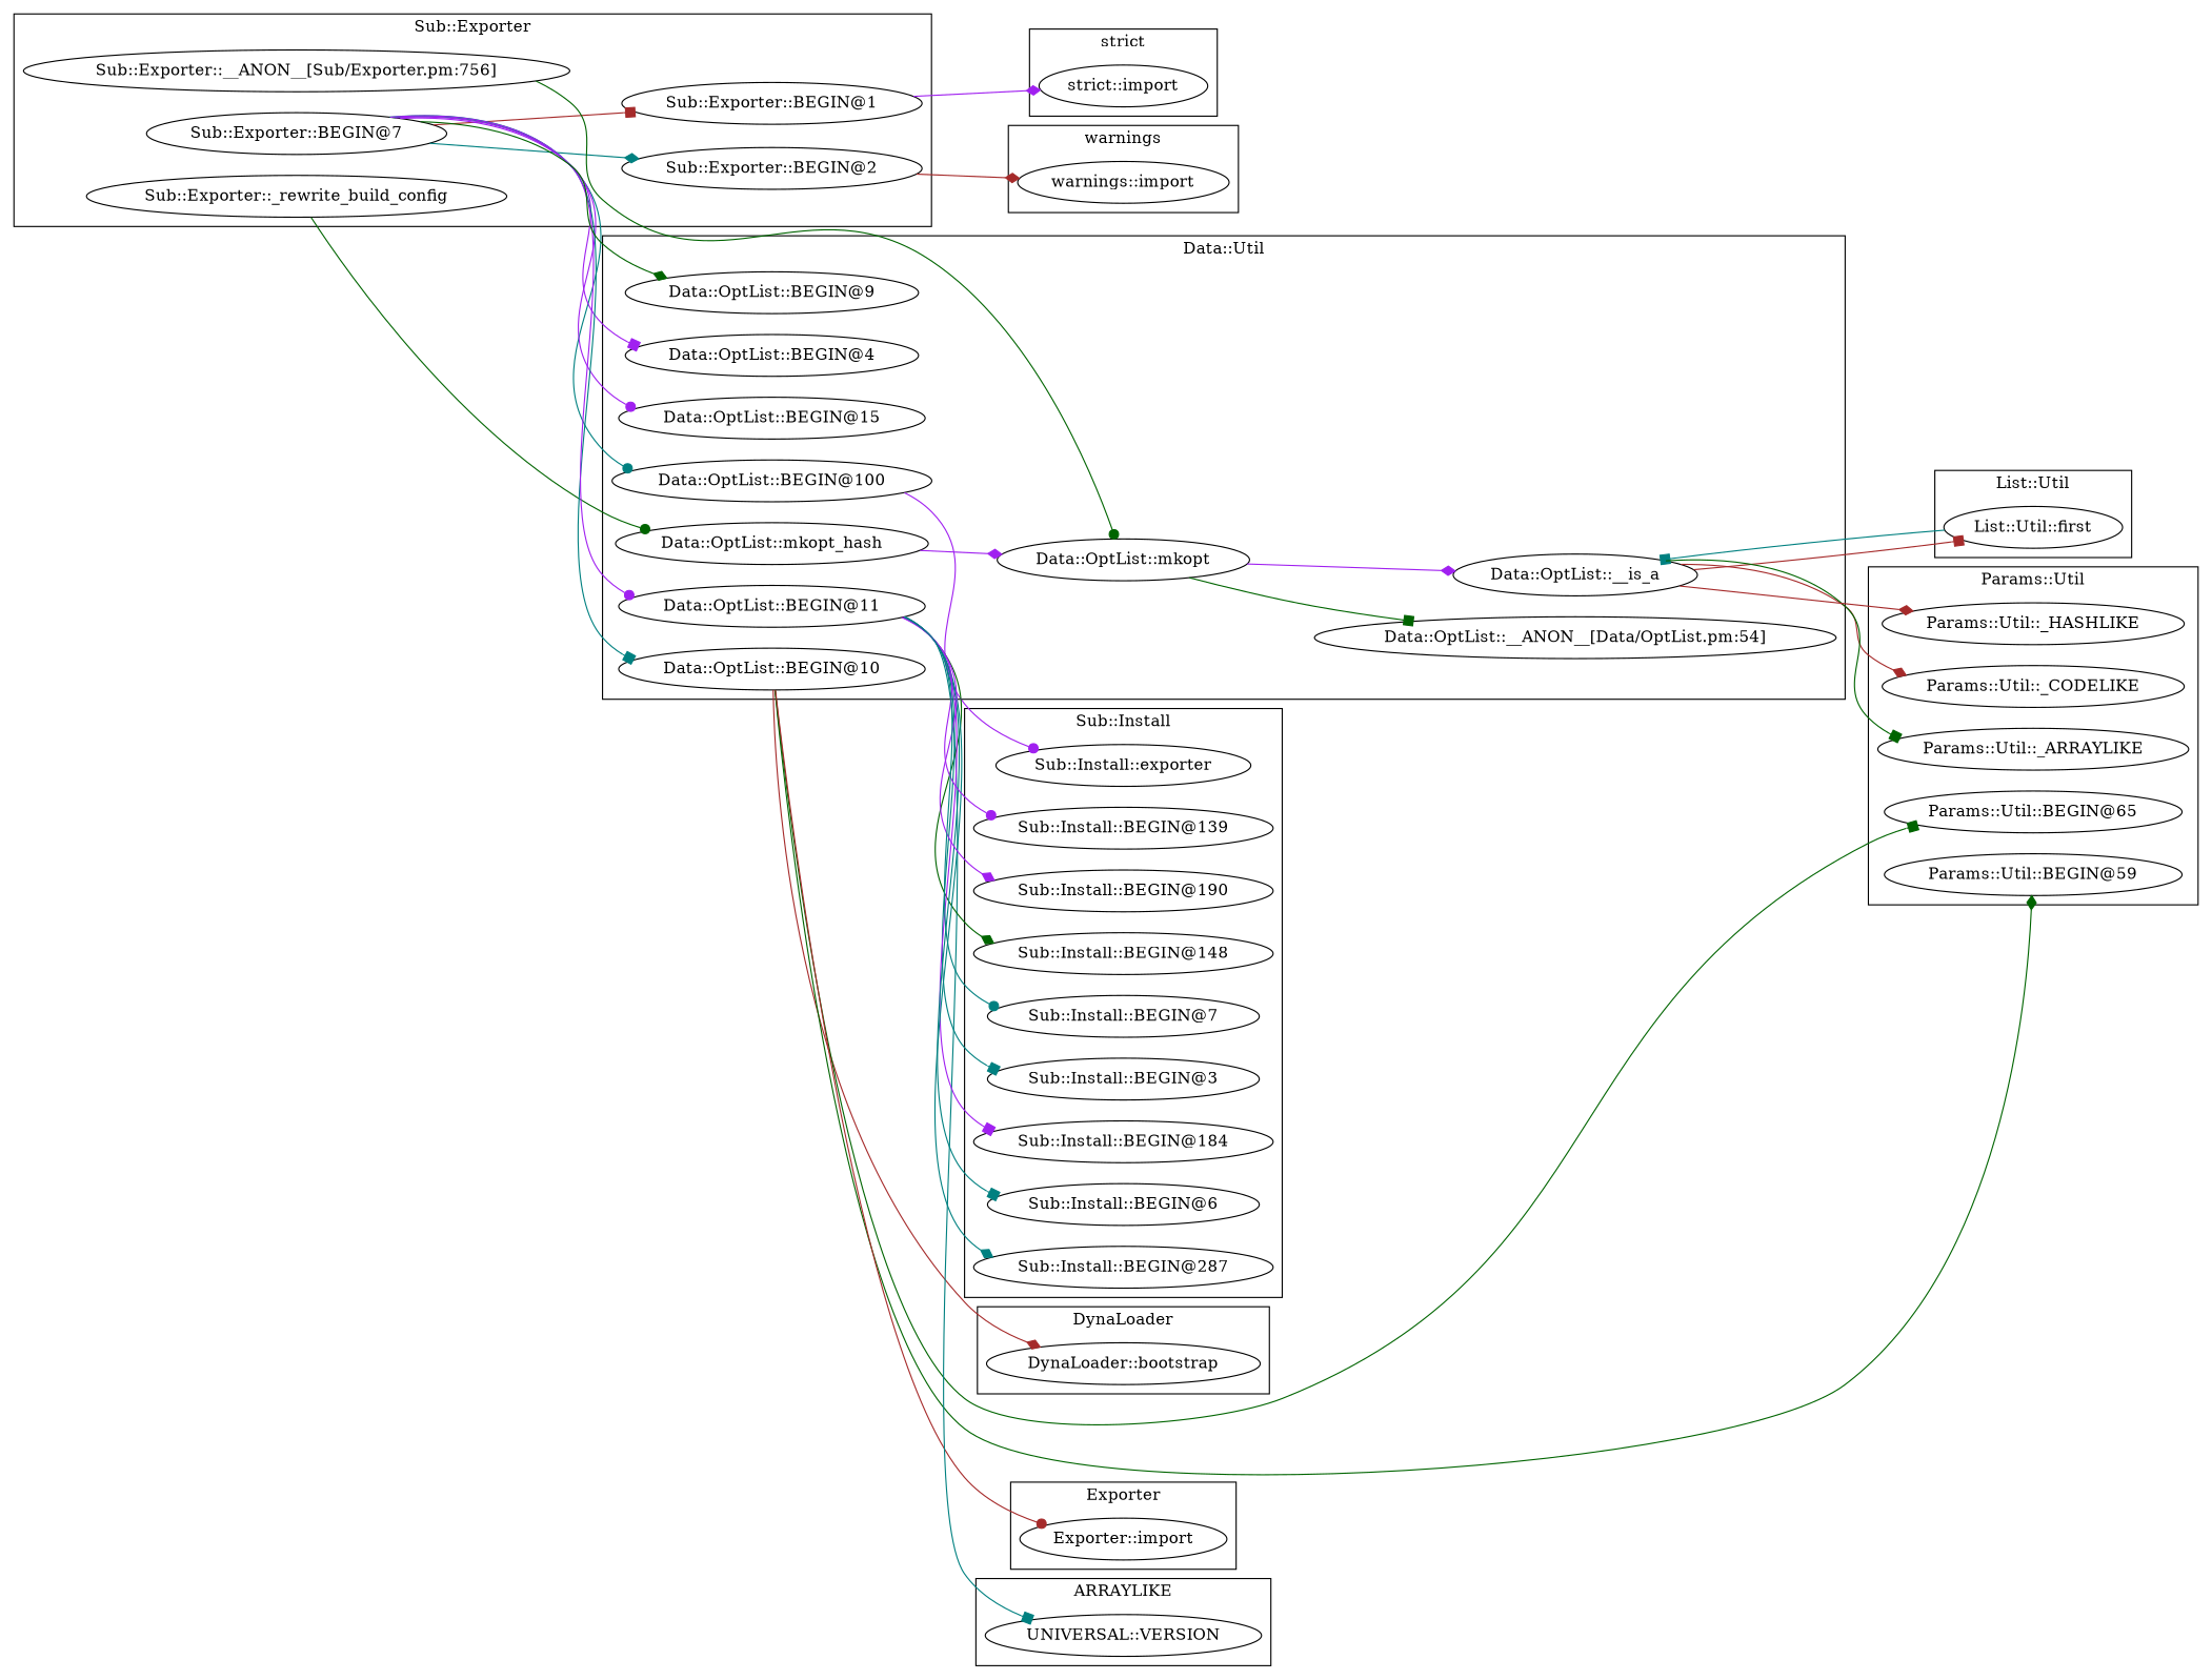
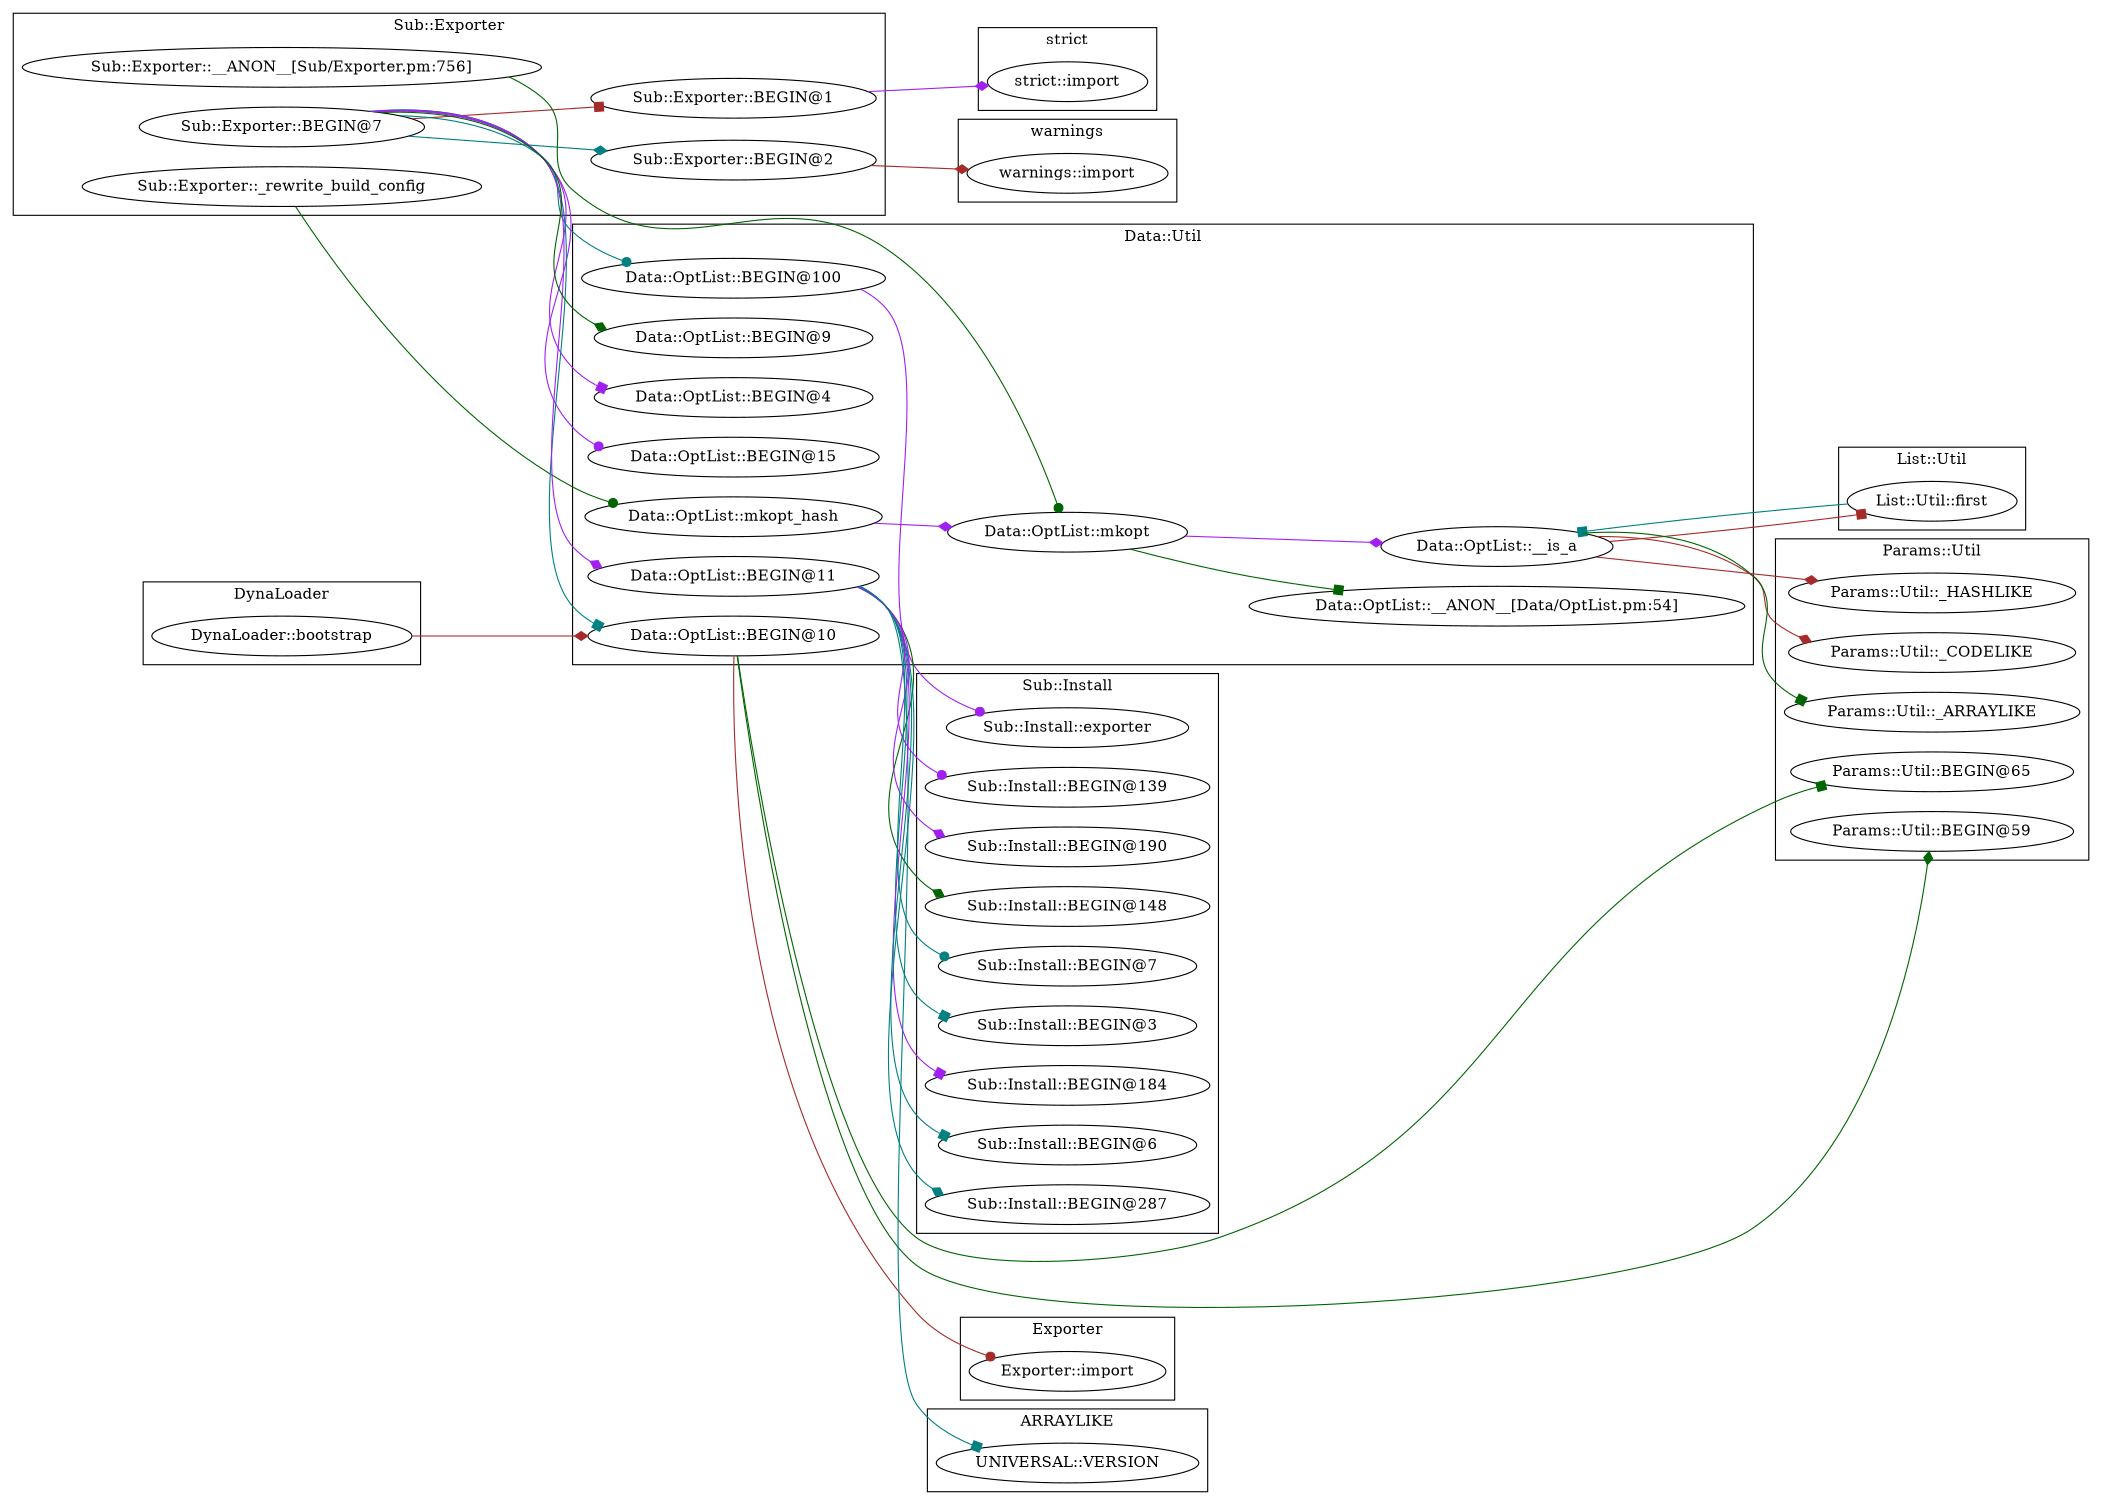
  digraph {
    rankdir=LR
    edge [arrowhead=diamond color=purple]
    "Sub::Exporter::_rewrite_build_config"
    "Sub::Exporter::BEGIN@7"
    "Sub::Exporter::BEGIN@1"
    "Sub::Exporter::__ANON__[Sub/Exporter.pm:756]"
    "Sub::Exporter::BEGIN@2"
    "List::Util::first"
    "DynaLoader::bootstrap"
    "warnings::import"
    "Data::OptList::mkopt_hash"
    "Data::OptList::BEGIN@100"
    "Data::OptList::mkopt"
    "Data::OptList::BEGIN@4"
    "Data::OptList::BEGIN@15"
    "Data::OptList::BEGIN@10"
    "Data::OptList::BEGIN@11"
    "Data::OptList::BEGIN@9"
    "Data::OptList::__ANON__[Data/OptList.pm:54]"
    "Data::OptList::__is_a"
    "strict::import"
    "UNIVERSAL::VERSION"
    "Params::Util::_CODELIKE"
    "Params::Util::_ARRAYLIKE"
    "Params::Util::_HASHLIKE"
    "Params::Util::BEGIN@65"
    "Params::Util::BEGIN@59"
    "Exporter::import"
    "Sub::Install::BEGIN@148"
    "Sub::Install::exporter"
    "Sub::Install::BEGIN@3"
    "Sub::Install::BEGIN@184"
    "Sub::Install::BEGIN@6"
    "Sub::Install::BEGIN@287"
    "Sub::Install::BEGIN@139"
    "Sub::Install::BEGIN@190"
    "Sub::Install::BEGIN@7"
    subgraph cluster_1 {
      label="Sub::Exporter"
      "Sub::Exporter::_rewrite_build_config"
      "Sub::Exporter::BEGIN@7"
      "Sub::Exporter::BEGIN@1"
      "Sub::Exporter::__ANON__[Sub/Exporter.pm:756]"
      "Sub::Exporter::BEGIN@2"
    }
    subgraph cluster_2 {
      label="List::Util"
      "List::Util::first"
    }
    subgraph cluster_3 {
      label=DynaLoader
      "DynaLoader::bootstrap"
    }
    subgraph cluster_4 {
      label=warnings
      "warnings::import"
    }
    subgraph cluster_5 {
      label="Data::Util"
      "Data::OptList::mkopt_hash"
      "Data::OptList::BEGIN@100"
      "Data::OptList::mkopt"
      "Data::OptList::BEGIN@4"
      "Data::OptList::BEGIN@15"
      "Data::OptList::BEGIN@10"
      "Data::OptList::BEGIN@11"
      "Data::OptList::BEGIN@9"
      "Data::OptList::__ANON__[Data/OptList.pm:54]"
      "Data::OptList::__is_a"
    }
    subgraph cluster_6 {
      label="strict"
      "strict::import"
    }
    subgraph cluster_7 {
      label=ARRAYLIKE
      "UNIVERSAL::VERSION"
    }
    subgraph cluster_8 {
      label="Params::Util"
      "Params::Util::_CODELIKE"
      "Params::Util::_ARRAYLIKE"
      "Params::Util::_HASHLIKE"
      "Params::Util::BEGIN@65"
      "Params::Util::BEGIN@59"
    }
    subgraph cluster_9 {
      label=Exporter
      "Exporter::import"
    }
    subgraph cluster_10 {
      label="Sub::Install"
      "Sub::Install::BEGIN@148"
      "Sub::Install::exporter"
      "Sub::Install::BEGIN@3"
      "Sub::Install::BEGIN@184"
      "Sub::Install::BEGIN@6"
      "Sub::Install::BEGIN@287"
      "Sub::Install::BEGIN@139"
      "Sub::Install::BEGIN@190"
      "Sub::Install::BEGIN@7"
    }
    "Sub::Exporter::_rewrite_build_config" -> "Data::OptList::mkopt_hash" [arrowhead=dot color=darkgreen]
    "Sub::Exporter::BEGIN@7" -> "Sub::Exporter::BEGIN@1" [arrowhead=box color=brown]
    "Sub::Exporter::BEGIN@7" -> "Sub::Exporter::BEGIN@2" [color=teal]
    "Sub::Exporter::BEGIN@7" -> "Data::OptList::BEGIN@100" [arrowhead=dot color=teal]
    "Sub::Exporter::BEGIN@7" -> "Data::OptList::BEGIN@4" [arrowhead=box]
    "Sub::Exporter::BEGIN@7" -> "Data::OptList::BEGIN@15" [arrowhead=dot]
    "Sub::Exporter::BEGIN@7" -> "Data::OptList::BEGIN@10" [arrowhead=box color=teal]
-   "Sub::Exporter::BEGIN@7" -> "Data::OptList::BEGIN@11" [arrowhead=dot]
+   "Sub::Exporter::BEGIN@7" -> "Data::OptList::BEGIN@11"
    "Sub::Exporter::BEGIN@7" -> "Data::OptList::BEGIN@9" [color=darkgreen]
    "Sub::Exporter::BEGIN@1" -> "strict::import"
    "Sub::Exporter::__ANON__[Sub/Exporter.pm:756]" -> "Data::OptList::mkopt" [arrowhead=dot color=darkgreen]
    "Sub::Exporter::BEGIN@2" -> "warnings::import" [color=brown]
    "List::Util::first" -> "Data::OptList::__is_a" [arrowhead=box color=teal]
    "Data::OptList::mkopt_hash" -> "Data::OptList::mkopt"
    "Data::OptList::BEGIN@100" -> "Sub::Install::exporter" [arrowhead=dot]
    "Data::OptList::mkopt" -> "Data::OptList::__ANON__[Data/OptList.pm:54]" [arrowhead=box color=darkgreen]
    "Data::OptList::mkopt" -> "Data::OptList::__is_a"
-   "Data::OptList::BEGIN@10" -> "DynaLoader::bootstrap" [color=brown]
+   "DynaLoader::bootstrap" -> "Data::OptList::BEGIN@10" [color=brown]
    "Data::OptList::BEGIN@10" -> "Params::Util::BEGIN@65" [arrowhead=box color=darkgreen]
    "Data::OptList::BEGIN@10" -> "Params::Util::BEGIN@59" [color=darkgreen]
    "Data::OptList::BEGIN@10" -> "Exporter::import" [arrowhead=dot color=brown]
    "Data::OptList::BEGIN@11" -> "UNIVERSAL::VERSION" [arrowhead=box color=teal]
    "Data::OptList::BEGIN@11" -> "Sub::Install::BEGIN@148" [color=darkgreen]
    "Data::OptList::BEGIN@11" -> "Sub::Install::BEGIN@3" [arrowhead=box color=teal]
    "Data::OptList::BEGIN@11" -> "Sub::Install::BEGIN@184" [arrowhead=box]
    "Data::OptList::BEGIN@11" -> "Sub::Install::BEGIN@6" [arrowhead=box color=teal]
    "Data::OptList::BEGIN@11" -> "Sub::Install::BEGIN@287" [color=teal]
    "Data::OptList::BEGIN@11" -> "Sub::Install::BEGIN@139" [arrowhead=dot]
    "Data::OptList::BEGIN@11" -> "Sub::Install::BEGIN@190"
    "Data::OptList::BEGIN@11" -> "Sub::Install::BEGIN@7" [arrowhead=dot color=teal]
    "Data::OptList::__is_a" -> "List::Util::first" [arrowhead=box color=brown]
    "Data::OptList::__is_a" -> "Params::Util::_CODELIKE" [color=brown]
    "Data::OptList::__is_a" -> "Params::Util::_ARRAYLIKE" [arrowhead=box color=darkgreen]
    "Data::OptList::__is_a" -> "Params::Util::_HASHLIKE" [color=brown]
  }
